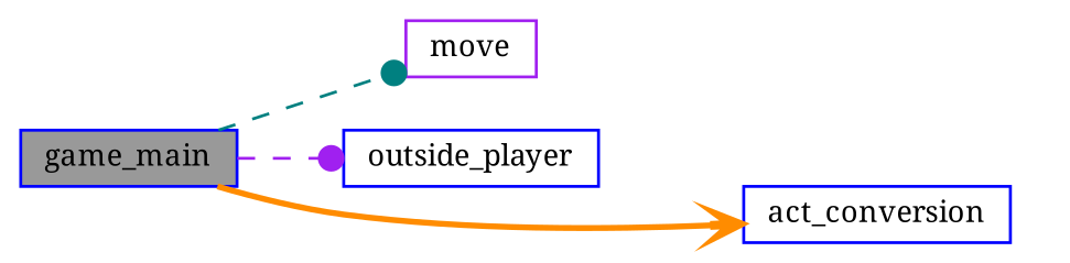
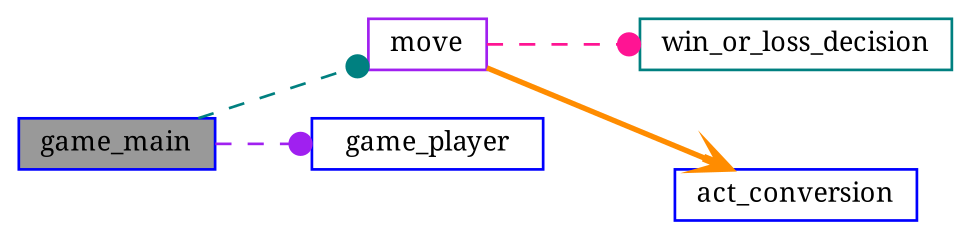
  digraph {
    fontname="Noto Serif"
    rankdir=LR
    node [color=blue fillcolor=white fontname="Noto Serif" fontsize=10 shape=box style=filled]
    edge [arrowhead=dot fontname="Noto Serif" fontsize=10 labelfontname=Helvetica labelfontsize=10 style=dashed]
    n1 [fillcolor=grey60 fontcolor=black height=0.2 label=game_main width=0.4]
    n2 [color=purple height=0.2 label=move width=0.4]
-   n3 [height=0.2 label=outside_player width=0.4]
+   n3 [height=0.2 label=game_player width=0.4]
    n4 [height=0.2 label=act_conversion width=0.4]
+   n5 [color=teal height=0.2 label=win_or_loss_decision width=0.4]
    n1 -> n2 [color=teal]
    n1 -> n3 [color=purple]
-   n1 -> n4 [arrowhead=vee color=darkorange style=bold]
+   n2 -> n4 [arrowhead=vee color=darkorange style=bold]
+   n2 -> n5 [color=deeppink]
  }
